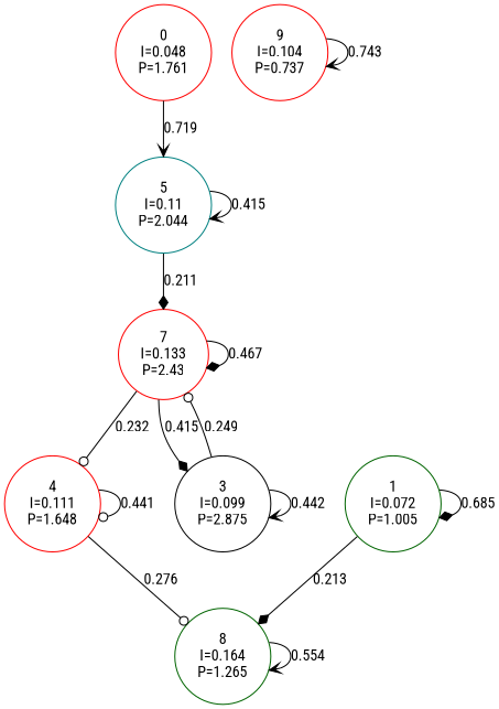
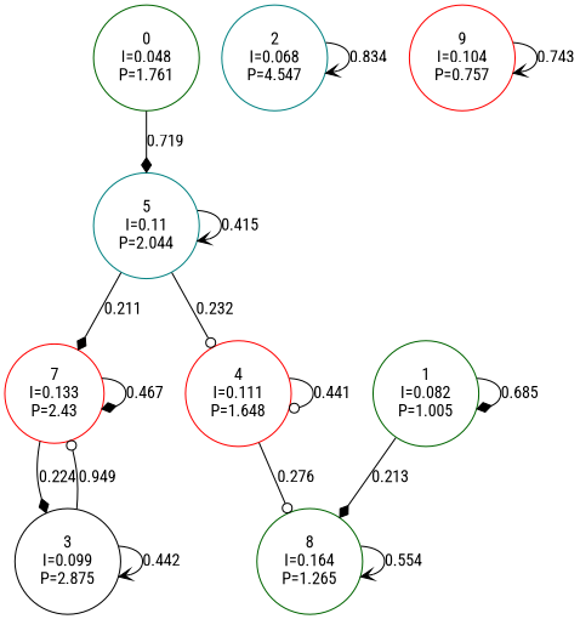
  digraph {
    fontname="Roboto Condensed"
    node [color=red fontname="Roboto Condensed" shape=circle]
    edge [arrowhead=vee fontname="Roboto Condensed"]
-   n1 [label="0\nI=0.048\nP=1.761"]
+   n1 [color=darkgreen label="0\nI=0.048\nP=1.761"]
    n2 [color=teal label="5\nI=0.11\nP=2.044"]
    n3 [label="7\nI=0.133\nP=2.43"]
    n4 [label="4\nI=0.111\nP=1.648"]
    n5 [color=black label="3\nI=0.099\nP=2.875"]
    n6 [color=darkgreen label="8\nI=0.164\nP=1.265"]
-   n7 [color=darkgreen label="1\nI=0.072\nP=1.005"]
-   n9 [label="9\nI=0.104\nP=0.737"]
-   n1 -> n2 [label=0.719]
+   n7 [color=darkgreen label="1\nI=0.082\nP=1.005"]
+   n8 [color=teal label="2\nI=0.068\nP=4.547"]
+   n9 [label="9\nI=0.104\nP=0.757"]
+   n1 -> n2 [arrowhead=diamond label=0.719]
    n2 -> n2 [label=0.415]
    n2 -> n3 [arrowhead=diamond label=0.211]
-   n3 -> n4 [arrowhead=odot label=0.232]
+   n2 -> n4 [arrowhead=odot label=0.232]
    n3 -> n3 [arrowhead=diamond label=0.467]
-   n3 -> n5 [arrowhead=diamond label=0.415]
+   n3 -> n5 [arrowhead=diamond label=0.224]
    n4 -> n4 [arrowhead=odot label=0.441]
    n4 -> n6 [arrowhead=odot label=0.276]
-   n5 -> n3 [arrowhead=odot label=0.249]
+   n5 -> n3 [arrowhead=odot label=0.949]
    n5 -> n5 [label=0.442]
    n6 -> n6 [label=0.554]
    n7 -> n6 [arrowhead=diamond label=0.213]
    n7 -> n7 [arrowhead=diamond label=0.685]
+   n8 -> n8 [label=0.834]
    n9 -> n9 [label=0.743]
  }
